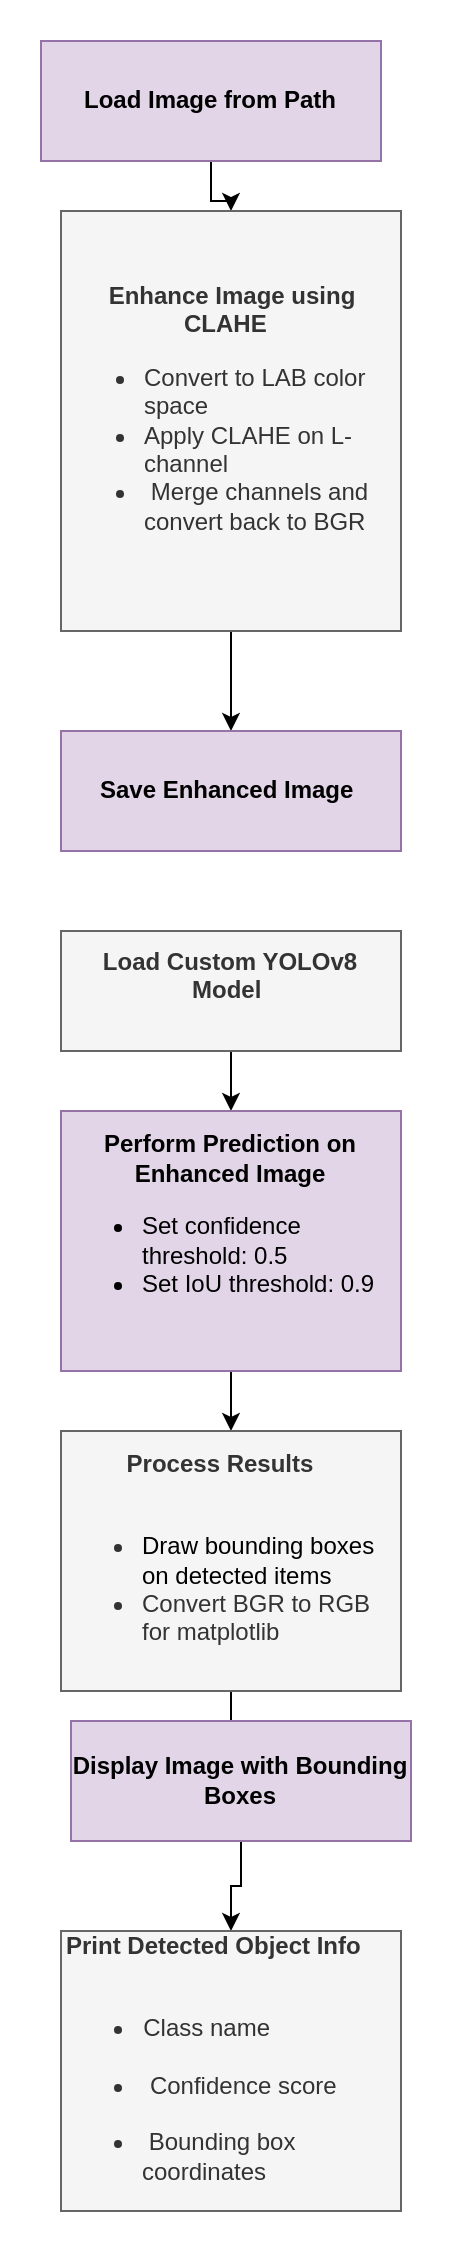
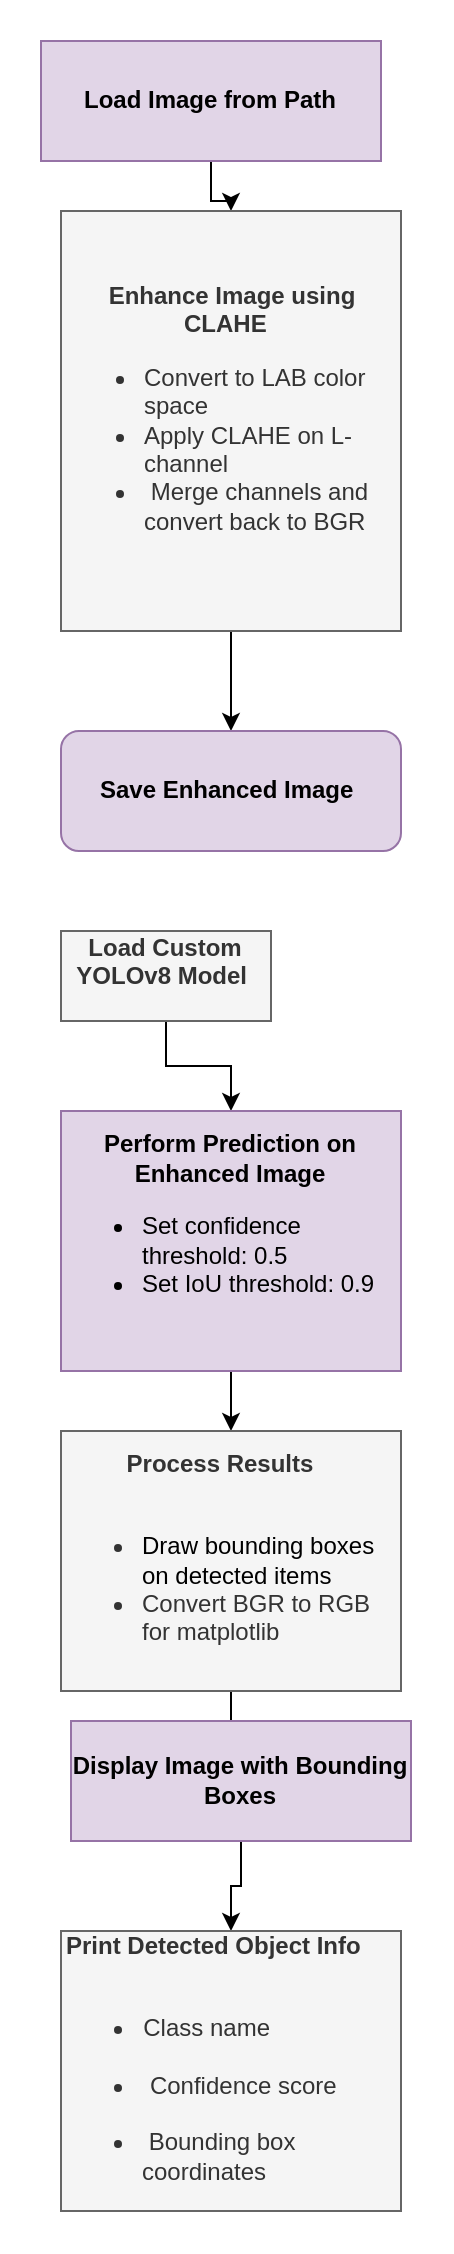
  <mxCell id="0" />
  <mxCell id="1" parent="0" />
  <mxCell id="2" value="" style="edgeStyle=orthogonalEdgeStyle;rounded=0;orthogonalLoop=1;jettySize=auto;html=1;" edge="1" parent="1" source="3" target="5"><mxGeometry relative="1" as="geometry" /></mxCell>
  <mxCell id="3" value="&lt;b&gt;Load Image from Path&lt;/b&gt;" style="rounded=0;whiteSpace=wrap;html=1;fillColor=#e1d5e7;strokeColor=#9673a6;" vertex="1" parent="1"><mxGeometry x="20" y="20" width="170" height="60" as="geometry" /></mxCell>
  <mxCell id="4" value="" style="edgeStyle=orthogonalEdgeStyle;rounded=0;orthogonalLoop=1;jettySize=auto;html=1;" edge="1" parent="1" source="5" target="6"><mxGeometry relative="1" as="geometry" /></mxCell>
  <mxCell id="5" value="&lt;div style=&quot;text-align: center;&quot;&gt;&lt;b style=&quot;background-color: transparent; color: light-dark(rgb(51, 51, 51), rgb(193, 193, 193));&quot;&gt;Enhance Image using CLAHE&amp;nbsp;&amp;nbsp;&lt;/b&gt;&lt;/div&gt;&lt;div&gt;&lt;ul&gt;&lt;li style=&quot;&quot;&gt;Convert to LAB color space&amp;nbsp;&lt;/li&gt;&lt;li&gt;Apply CLAHE on L-channel&lt;/li&gt;&lt;li&gt;&amp;nbsp;Merge channels and convert back to BGR&amp;nbsp;&lt;/li&gt;&lt;/ul&gt;&lt;/div&gt;" style="rounded=0;whiteSpace=wrap;html=1;align=left;fillColor=#f5f5f5;fontColor=#333333;strokeColor=#666666;" vertex="1" parent="1"><mxGeometry x="30" y="105" width="170" height="210" as="geometry" /></mxCell>
- <mxCell id="6" value="&lt;b&gt;Save Enhanced Image&amp;nbsp;&lt;/b&gt;" style="rounded=0;whiteSpace=wrap;html=1;fillColor=#e1d5e7;strokeColor=#9673a6;" vertex="1" parent="1"><mxGeometry x="30" y="365" width="170" height="60" as="geometry" /></mxCell>
+ <mxCell id="6" value="&lt;b&gt;Save Enhanced Image&amp;nbsp;&lt;/b&gt;" style="whiteSpace=wrap;html=1;fillColor=#e1d5e7;strokeColor=#9673a6;rounded=1;" vertex="1" parent="1"><mxGeometry x="30" y="365" width="170" height="60" as="geometry" /></mxCell>
  <mxCell id="7" value="" style="edgeStyle=orthogonalEdgeStyle;rounded=0;orthogonalLoop=1;jettySize=auto;html=1;" edge="1" parent="1" source="8" target="10"><mxGeometry relative="1" as="geometry" /></mxCell>
- <mxCell id="8" value="&lt;b&gt;Load Custom YOLOv8 Model&amp;nbsp;&lt;/b&gt;&lt;div&gt;&lt;br&gt;&lt;/div&gt;" style="rounded=0;whiteSpace=wrap;html=1;fillColor=#f5f5f5;fontColor=#333333;strokeColor=#666666;" vertex="1" parent="1"><mxGeometry x="30" y="465" width="170" height="60" as="geometry" /></mxCell>
+ <mxCell id="8" value="&lt;b&gt;Load Custom YOLOv8 Model&amp;nbsp;&lt;/b&gt;&lt;div&gt;&lt;br&gt;&lt;/div&gt;" style="rounded=0;whiteSpace=wrap;html=1;fillColor=#f5f5f5;fontColor=#333333;strokeColor=#666666;" vertex="1" parent="1"><mxGeometry x="30" y="465" width="105" height="45" as="geometry" /></mxCell>
  <mxCell id="9" value="" style="edgeStyle=orthogonalEdgeStyle;rounded=0;orthogonalLoop=1;jettySize=auto;html=1;" edge="1" parent="1" source="10" target="12"><mxGeometry relative="1" as="geometry" /></mxCell>
  <mxCell id="10" value="&lt;div&gt;&lt;b&gt;Perform Prediction on Enhanced Image&lt;/b&gt;&lt;/div&gt;&lt;div&gt;&lt;ul&gt;&lt;li style=&quot;text-align: left;&quot;&gt;Set confidence threshold: 0.5&amp;nbsp; &amp;nbsp; &amp;nbsp; &amp;nbsp; &amp;nbsp;&lt;/li&gt;&lt;li style=&quot;text-align: left;&quot;&gt;Set IoU threshold: 0.9&amp;nbsp; &amp;nbsp;&amp;nbsp;&lt;/li&gt;&lt;/ul&gt;&lt;/div&gt;" style="rounded=0;whiteSpace=wrap;html=1;fillColor=#e1d5e7;strokeColor=#9673a6;" vertex="1" parent="1"><mxGeometry x="30" y="555" width="170" height="130" as="geometry" /></mxCell>
  <mxCell id="11" value="" style="edgeStyle=orthogonalEdgeStyle;rounded=0;orthogonalLoop=1;jettySize=auto;html=1;" edge="1" parent="1" source="12" target="14"><mxGeometry relative="1" as="geometry" /></mxCell>
  <mxCell id="12" value="&lt;div&gt;&lt;span style=&quot;background-color: transparent;&quot;&gt;&lt;b&gt;Process Results&amp;nbsp; &amp;nbsp;&lt;/b&gt;&lt;/span&gt;&lt;/div&gt;&lt;div&gt;&lt;span style=&quot;background-color: transparent; text-align: left; color: light-dark(rgb(0, 0, 0), rgb(255, 255, 255));&quot;&gt;&lt;br&gt;&lt;/span&gt;&lt;/div&gt;&lt;div&gt;&lt;ul&gt;&lt;li style=&quot;text-align: left;&quot;&gt;&lt;span style=&quot;background-color: transparent; color: light-dark(rgb(0, 0, 0), rgb(255, 255, 255));&quot;&gt;Draw bounding boxes on detected items&lt;/span&gt;&lt;font style=&quot;background-color: transparent;&quot; color=&quot;rgba(0, 0, 0, 0)&quot;&gt;&amp;nbsp; &amp;nbsp; &amp;nbsp; &amp;nbsp; &amp;nbsp;&lt;/font&gt;&lt;/li&gt;&lt;li style=&quot;text-align: left;&quot;&gt;Convert BGR to RGB for matplotlib &amp;nbsp;&amp;nbsp;&lt;/li&gt;&lt;/ul&gt;&lt;/div&gt;" style="rounded=0;whiteSpace=wrap;html=1;fillColor=#f5f5f5;fontColor=#333333;strokeColor=#666666;" vertex="1" parent="1"><mxGeometry x="30" y="715" width="170" height="130" as="geometry" /></mxCell>
  <mxCell id="13" value="" style="edgeStyle=orthogonalEdgeStyle;rounded=0;orthogonalLoop=1;jettySize=auto;html=1;" edge="1" parent="1" source="14" target="15"><mxGeometry relative="1" as="geometry" /></mxCell>
  <mxCell id="14" value="&lt;b&gt;Display Image with Bounding Boxes&lt;/b&gt;" style="rounded=0;whiteSpace=wrap;html=1;fillColor=#e1d5e7;strokeColor=#9673a6;" vertex="1" parent="1"><mxGeometry x="35" y="860" width="170" height="60" as="geometry" /></mxCell>
  <mxCell id="15" value="&lt;div style=&quot;&quot;&gt;&lt;b&gt;Print Detected Object Info&amp;nbsp; &amp;nbsp; &amp;nbsp; &amp;nbsp;&lt;/b&gt;&lt;/div&gt;&lt;div style=&quot;&quot;&gt;&lt;ul&gt;&lt;li style=&quot;&quot;&gt;Class name&amp;nbsp; &amp;nbsp; &amp;nbsp; &amp;nbsp; &amp;nbsp; &amp;nbsp; &amp;nbsp; &amp;nbsp; &amp;nbsp; &amp;nbsp; &amp;nbsp;&lt;/li&gt;&lt;li&gt;&amp;nbsp;Confidence score&amp;nbsp; &amp;nbsp; &amp;nbsp; &amp;nbsp; &amp;nbsp; &amp;nbsp; &amp;nbsp; &amp;nbsp;&lt;/li&gt;&lt;li style=&quot;text-align: left;&quot;&gt;&amp;nbsp;Bounding box coordinates&amp;nbsp;&amp;nbsp;&lt;/li&gt;&lt;/ul&gt;&lt;/div&gt;" style="rounded=0;whiteSpace=wrap;html=1;fillColor=#f5f5f5;fontColor=#333333;strokeColor=#666666;" vertex="1" parent="1"><mxGeometry x="30" y="965" width="170" height="140" as="geometry" /></mxCell>
